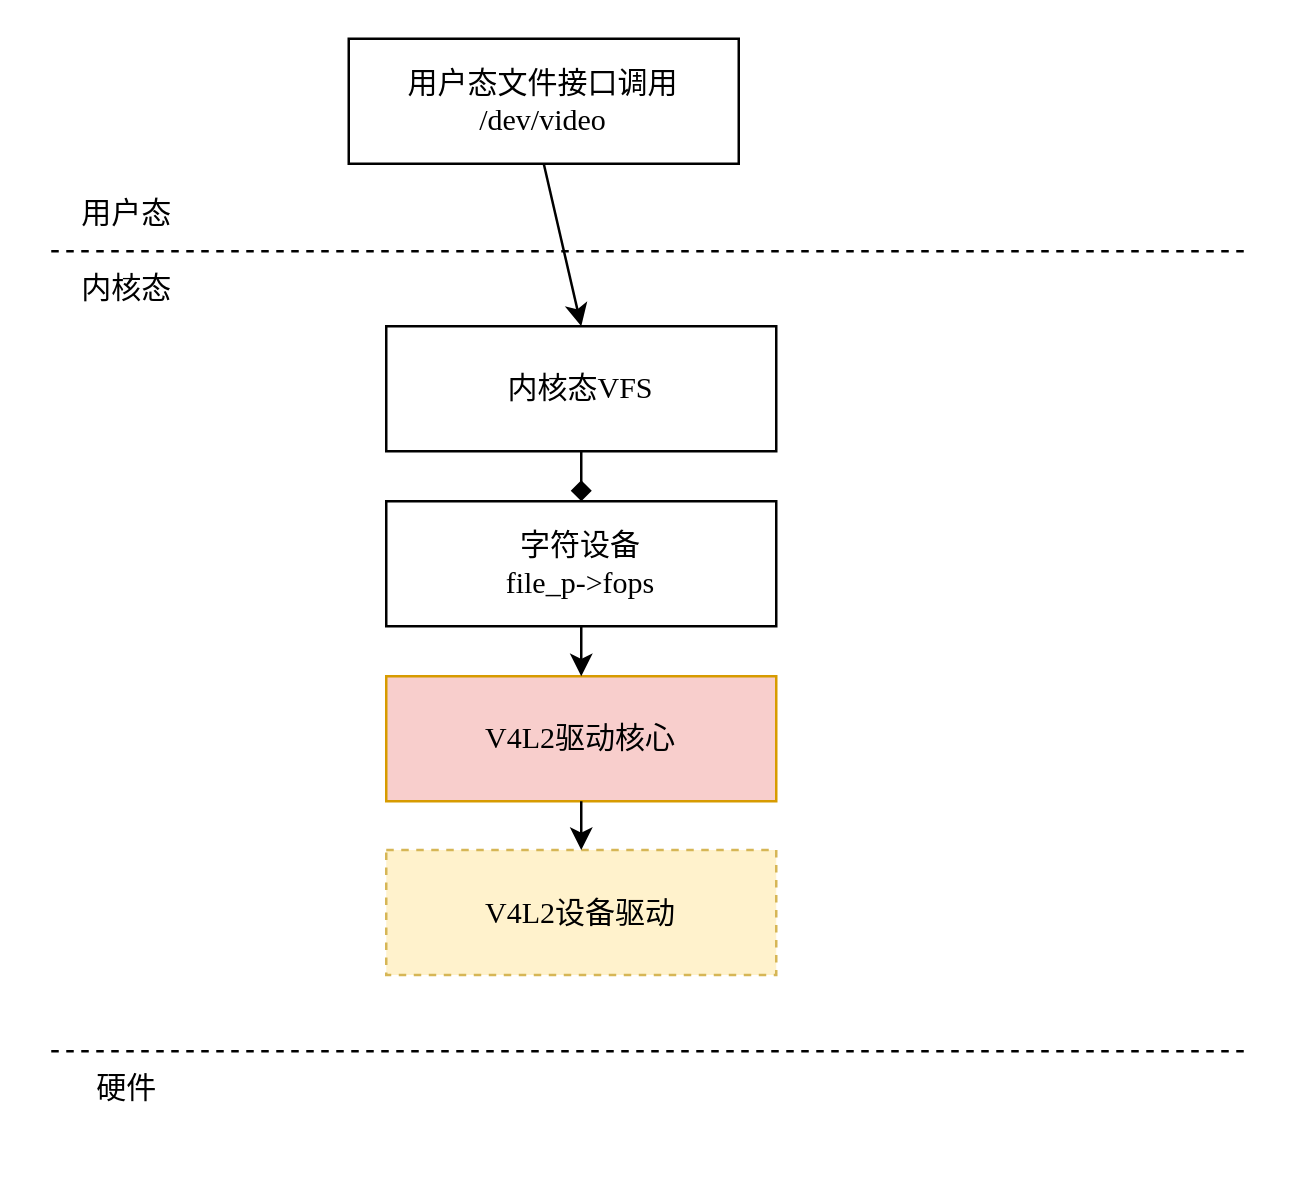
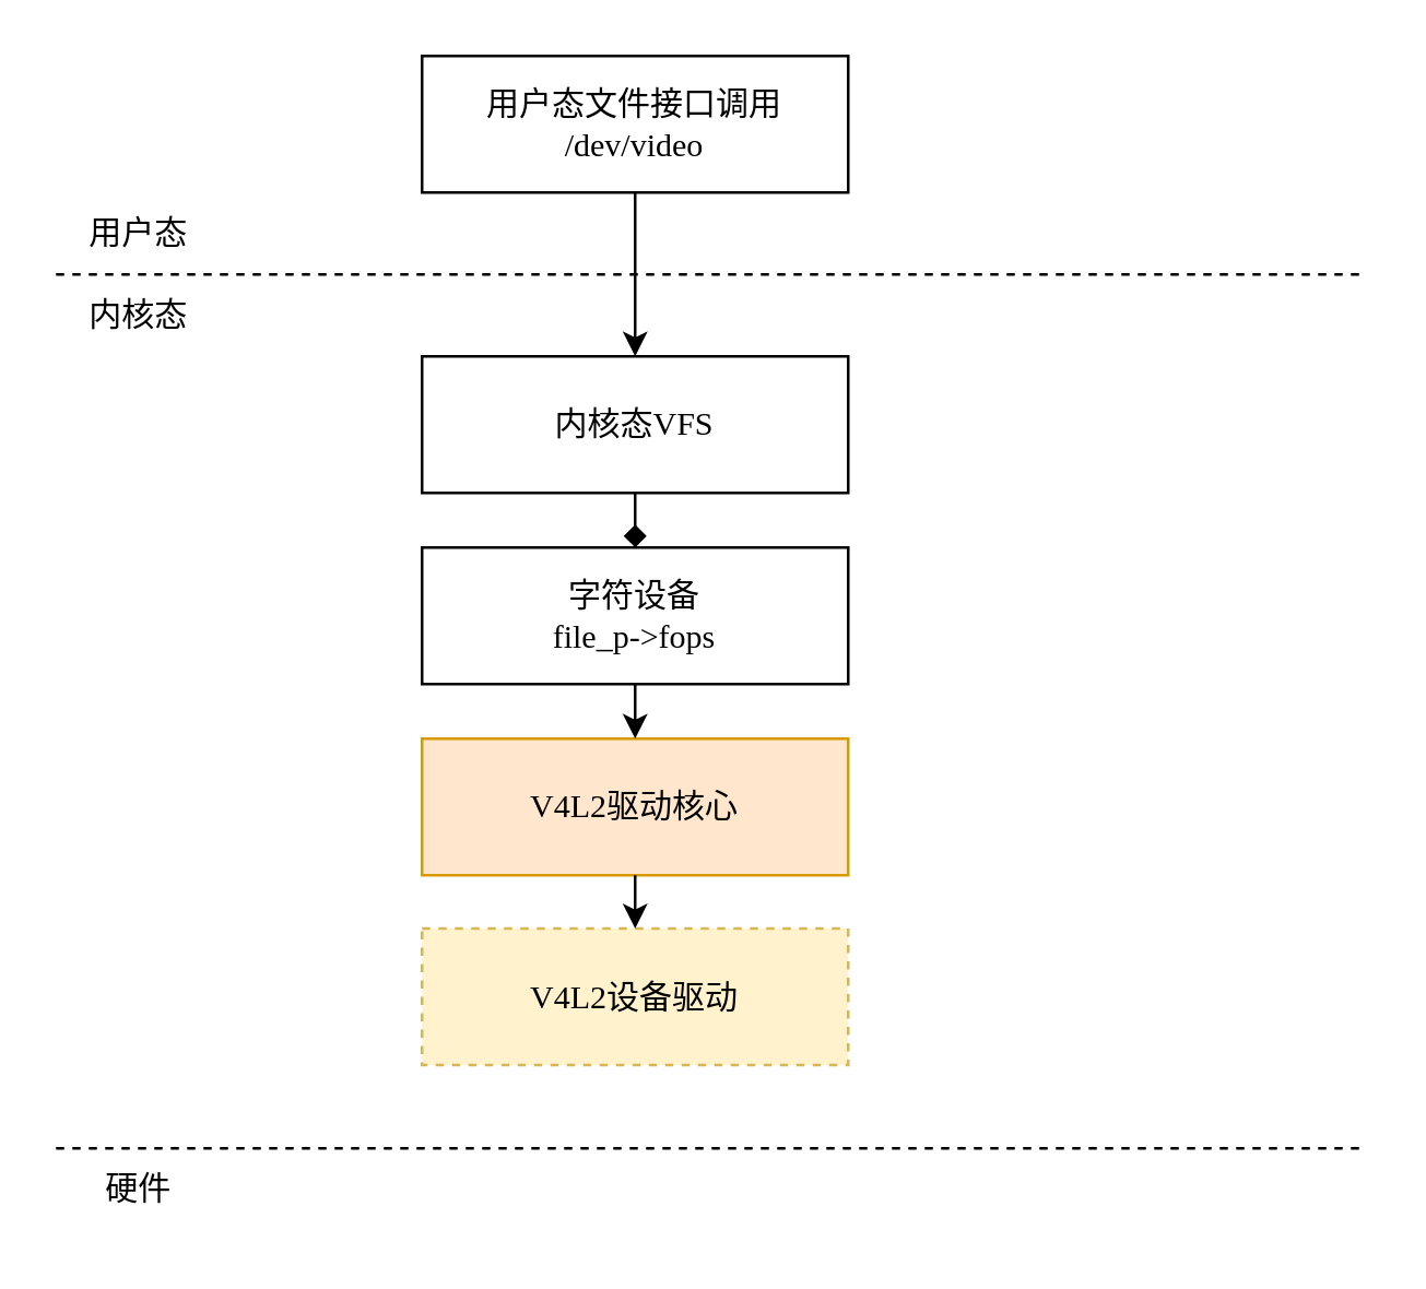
  <mxCell id="0" />
  <mxCell id="1" parent="0" />
  <mxCell id="2" value="" style="endArrow=none;dashed=1;html=1;rounded=0;" edge="1" parent="1"><mxGeometry width="50" height="50" relative="1" as="geometry"><mxPoint x="20" y="100" as="sourcePoint" /><mxPoint x="500" y="100" as="targetPoint" /></mxGeometry></mxCell>
- <mxCell id="3" value="用户态文件接口调用&lt;div&gt;/dev/video&lt;/div&gt;" style="rounded=0;whiteSpace=wrap;html=1;fontFamily=思源等宽;" vertex="1" parent="1"><mxGeometry x="139" y="15" width="156" height="50" as="geometry" /></mxCell>
+ <mxCell id="3" value="用户态文件接口调用&lt;div&gt;/dev/video&lt;/div&gt;" style="rounded=0;whiteSpace=wrap;html=1;fontFamily=思源等宽;" vertex="1" parent="1"><mxGeometry x="154" y="20" width="156" height="50" as="geometry" /></mxCell>
  <mxCell id="4" value="" style="endArrow=classic;html=1;rounded=0;exitX=0.5;exitY=1;exitDx=0;exitDy=0;fontFamily=思源等宽;" edge="1" parent="1" source="3"><mxGeometry width="50" height="50" relative="1" as="geometry"><mxPoint x="260" y="170" as="sourcePoint" /><mxPoint x="232" y="130" as="targetPoint" /></mxGeometry></mxCell>
  <mxCell id="5" value="内核态VFS" style="rounded=0;whiteSpace=wrap;html=1;fontFamily=思源等宽;" vertex="1" parent="1"><mxGeometry x="154" y="130" width="156" height="50" as="geometry" /></mxCell>
  <mxCell id="6" value="&lt;font&gt;字符设备&lt;/font&gt;&lt;div&gt;&lt;font&gt;file_p-&amp;gt;fops&lt;/font&gt;&lt;/div&gt;" style="rounded=0;whiteSpace=wrap;html=1;fontFamily=思源等宽;" vertex="1" parent="1"><mxGeometry x="154" y="200" width="156" height="50" as="geometry" /></mxCell>
- <mxCell id="7" value="&lt;span&gt;V4L2驱动核心&lt;/span&gt;" style="rounded=0;whiteSpace=wrap;html=1;fillColor=#f8cecc;strokeColor=#d79b00;fontFamily=思源等宽;" vertex="1" parent="1"><mxGeometry x="154" y="270" width="156" height="50" as="geometry" /></mxCell>
+ <mxCell id="7" value="&lt;span&gt;V4L2驱动核心&lt;/span&gt;" style="rounded=0;whiteSpace=wrap;html=1;fillColor=#ffe6cc;strokeColor=#d79b00;fontFamily=思源等宽;" vertex="1" parent="1"><mxGeometry x="154" y="270" width="156" height="50" as="geometry" /></mxCell>
  <mxCell id="8" value="V4L2设备驱动" style="rounded=0;whiteSpace=wrap;html=1;fillColor=#fff2cc;strokeColor=#d6b656;fontFamily=思源等宽;dashed=1;" vertex="1" parent="1"><mxGeometry x="154" y="339.5" width="156" height="50" as="geometry" /></mxCell>
  <mxCell id="9" value="" style="endArrow=diamond;html=1;rounded=0;exitX=0.5;exitY=1;exitDx=0;exitDy=0;entryX=0.5;entryY=0;entryDx=0;entryDy=0;fontFamily=思源等宽;" edge="1" parent="1" source="5" target="6"><mxGeometry width="50" height="50" relative="1" as="geometry"><mxPoint x="260" y="320" as="sourcePoint" /><mxPoint x="310" y="270" as="targetPoint" /></mxGeometry></mxCell>
  <mxCell id="10" value="" style="endArrow=classic;html=1;rounded=0;exitX=0.5;exitY=1;exitDx=0;exitDy=0;entryX=0.5;entryY=0;entryDx=0;entryDy=0;fontFamily=思源等宽;" edge="1" parent="1" source="6" target="7"><mxGeometry width="50" height="50" relative="1" as="geometry"><mxPoint x="242" y="190" as="sourcePoint" /><mxPoint x="242" y="210" as="targetPoint" /></mxGeometry></mxCell>
  <mxCell id="11" value="" style="endArrow=classic;html=1;rounded=0;exitX=0.5;exitY=1;exitDx=0;exitDy=0;entryX=0.5;entryY=0;entryDx=0;entryDy=0;fontFamily=思源等宽;" edge="1" parent="1" source="7" target="8"><mxGeometry width="50" height="50" relative="1" as="geometry"><mxPoint x="252" y="200" as="sourcePoint" /><mxPoint x="252" y="220" as="targetPoint" /></mxGeometry></mxCell>
  <mxCell id="12" value="" style="endArrow=none;dashed=1;html=1;rounded=0;" edge="1" parent="1"><mxGeometry width="50" height="50" relative="1" as="geometry"><mxPoint x="20" y="420" as="sourcePoint" /><mxPoint x="500" y="420" as="targetPoint" /></mxGeometry></mxCell>
  <mxCell id="13" value="内核态" style="text;html=1;align=center;verticalAlign=middle;resizable=0;points=[];autosize=1;strokeColor=none;fillColor=none;" vertex="1" parent="1"><mxGeometry x="20" y="100" width="60" height="30" as="geometry" /></mxCell>
  <mxCell id="14" value="硬件" style="text;html=1;align=center;verticalAlign=middle;resizable=0;points=[];autosize=1;strokeColor=none;fillColor=none;" vertex="1" parent="1"><mxGeometry x="25" y="420" width="50" height="30" as="geometry" /></mxCell>
  <mxCell id="15" value="用户态" style="text;html=1;align=center;verticalAlign=middle;resizable=0;points=[];autosize=1;strokeColor=none;fillColor=none;" vertex="1" parent="1"><mxGeometry x="20" y="70" width="60" height="30" as="geometry" /></mxCell>
